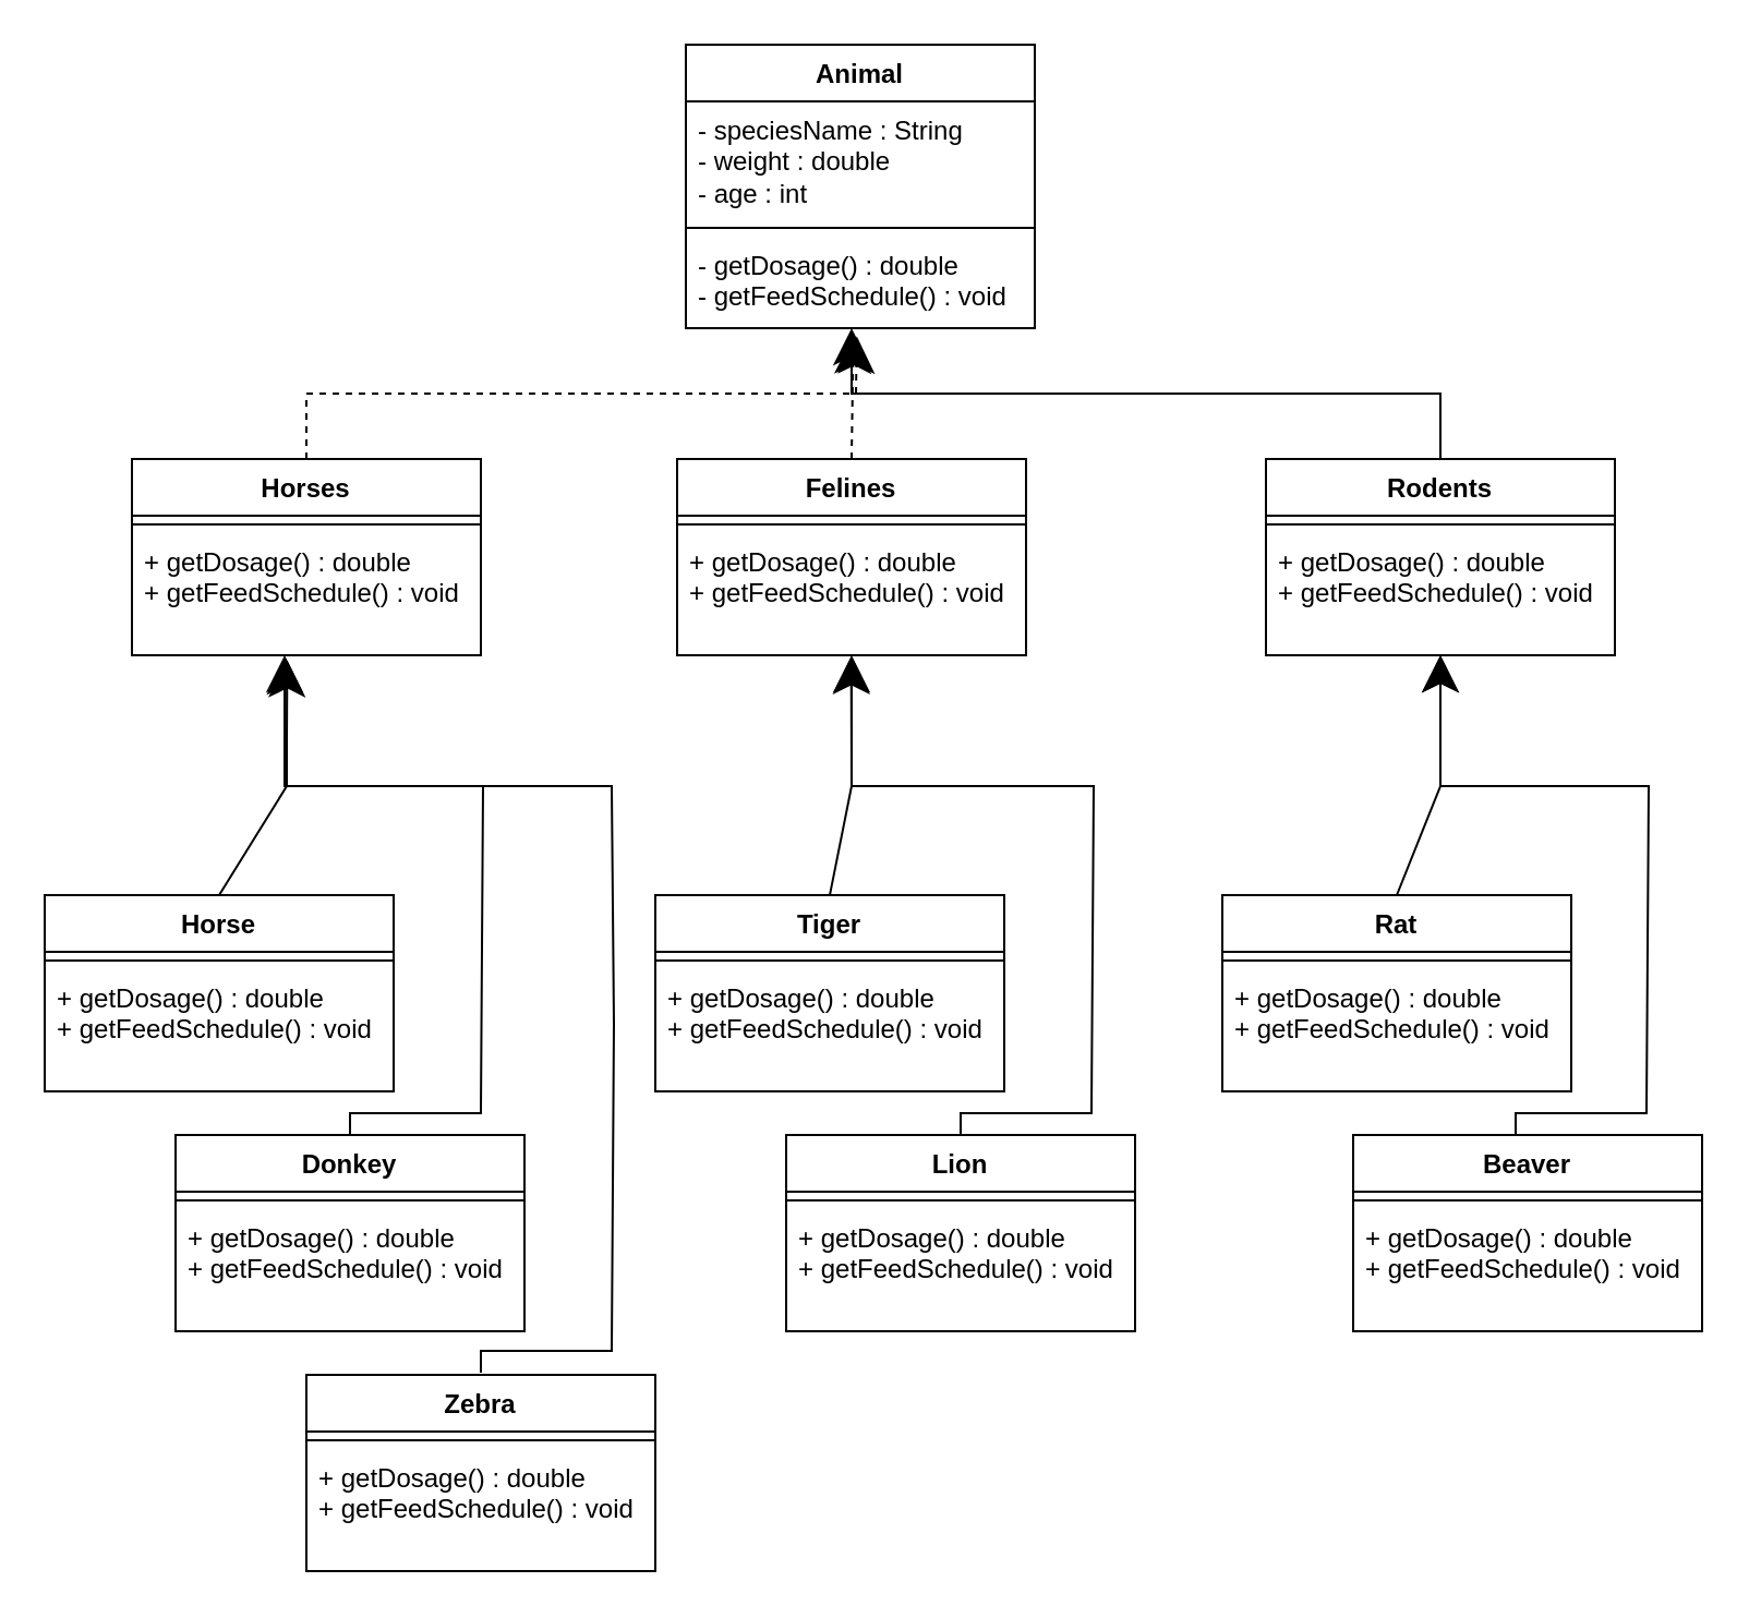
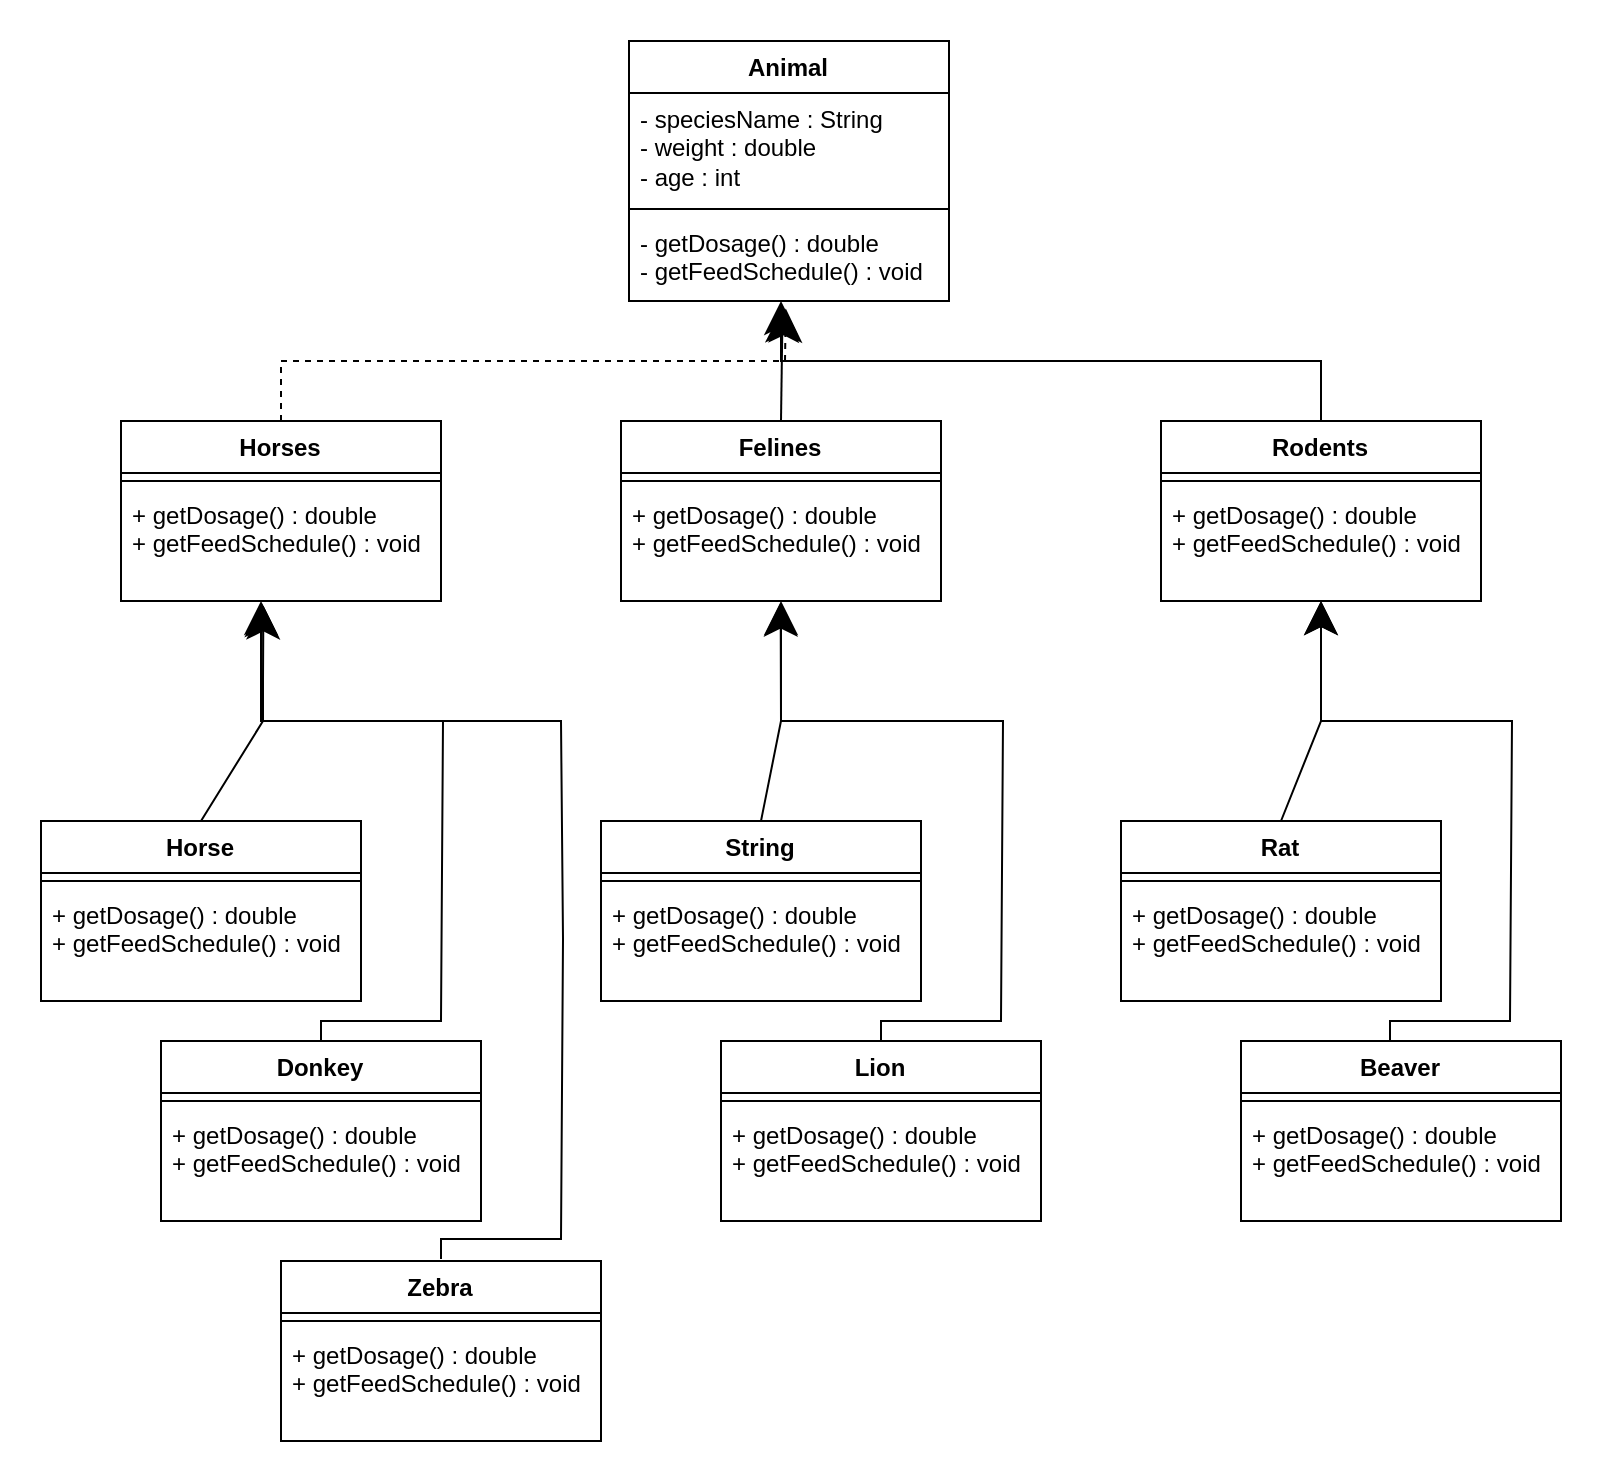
  <mxCell id="0" />
  <mxCell id="1" parent="0" />
  <mxCell id="2" value="Animal" style="swimlane;fontStyle=1;align=center;verticalAlign=top;childLayout=stackLayout;horizontal=1;startSize=26;horizontalStack=0;resizeParent=1;resizeParentMax=0;resizeLast=0;collapsible=1;marginBottom=0;whiteSpace=wrap;html=1;" vertex="1" parent="1"><mxGeometry x="314" y="20" width="160" height="130" as="geometry" /></mxCell>
  <mxCell id="3" value="-&amp;nbsp;speciesName : String&lt;br&gt;- weight : double&lt;br&gt;- age : int" style="text;strokeColor=none;fillColor=none;align=left;verticalAlign=top;spacingLeft=4;spacingRight=4;overflow=hidden;rotatable=0;points=[[0,0.5],[1,0.5]];portConstraint=eastwest;whiteSpace=wrap;html=1;" vertex="1" parent="2"><mxGeometry y="26" width="160" height="54" as="geometry" /></mxCell>
  <mxCell id="4" value="" style="line;strokeWidth=1;fillColor=none;align=left;verticalAlign=middle;spacingTop=-1;spacingLeft=3;spacingRight=3;rotatable=0;labelPosition=right;points=[];portConstraint=eastwest;strokeColor=inherit;" vertex="1" parent="2"><mxGeometry y="80" width="160" height="8" as="geometry" /></mxCell>
  <mxCell id="5" value="- getDosage() : double&lt;br&gt;- getFeedSchedule() : void" style="text;strokeColor=none;fillColor=none;align=left;verticalAlign=top;spacingLeft=4;spacingRight=4;overflow=hidden;rotatable=0;points=[[0,0.5],[1,0.5]];portConstraint=eastwest;whiteSpace=wrap;html=1;" vertex="1" parent="2"><mxGeometry y="88" width="160" height="42" as="geometry" /></mxCell>
  <mxCell id="6" value="Horses" style="swimlane;fontStyle=1;align=center;verticalAlign=top;childLayout=stackLayout;horizontal=1;startSize=26;horizontalStack=0;resizeParent=1;resizeParentMax=0;resizeLast=0;collapsible=1;marginBottom=0;whiteSpace=wrap;html=1;" vertex="1" parent="1"><mxGeometry x="60" y="210" width="160" height="90" as="geometry" /></mxCell>
  <mxCell id="7" value="" style="line;strokeWidth=1;fillColor=none;align=left;verticalAlign=middle;spacingTop=-1;spacingLeft=3;spacingRight=3;rotatable=0;labelPosition=right;points=[];portConstraint=eastwest;strokeColor=inherit;" vertex="1" parent="6"><mxGeometry y="26" width="160" height="8" as="geometry" /></mxCell>
  <mxCell id="8" value="+ getDosage() : double&lt;br&gt;+ getFeedSchedule() : void" style="text;strokeColor=none;fillColor=none;align=left;verticalAlign=top;spacingLeft=4;spacingRight=4;overflow=hidden;rotatable=0;points=[[0,0.5],[1,0.5]];portConstraint=eastwest;whiteSpace=wrap;html=1;" vertex="1" parent="6"><mxGeometry y="34" width="160" height="56" as="geometry" /></mxCell>
  <mxCell id="9" value="Felines" style="swimlane;fontStyle=1;align=center;verticalAlign=top;childLayout=stackLayout;horizontal=1;startSize=26;horizontalStack=0;resizeParent=1;resizeParentMax=0;resizeLast=0;collapsible=1;marginBottom=0;whiteSpace=wrap;html=1;" vertex="1" parent="1"><mxGeometry x="310" y="210" width="160" height="90" as="geometry" /></mxCell>
  <mxCell id="10" value="" style="line;strokeWidth=1;fillColor=none;align=left;verticalAlign=middle;spacingTop=-1;spacingLeft=3;spacingRight=3;rotatable=0;labelPosition=right;points=[];portConstraint=eastwest;strokeColor=inherit;" vertex="1" parent="9"><mxGeometry y="26" width="160" height="8" as="geometry" /></mxCell>
  <mxCell id="11" value="+ getDosage() : double&lt;br&gt;+ getFeedSchedule() : void" style="text;strokeColor=none;fillColor=none;align=left;verticalAlign=top;spacingLeft=4;spacingRight=4;overflow=hidden;rotatable=0;points=[[0,0.5],[1,0.5]];portConstraint=eastwest;whiteSpace=wrap;html=1;" vertex="1" parent="9"><mxGeometry y="34" width="160" height="56" as="geometry" /></mxCell>
  <mxCell id="12" value="Rodents" style="swimlane;fontStyle=1;align=center;verticalAlign=top;childLayout=stackLayout;horizontal=1;startSize=26;horizontalStack=0;resizeParent=1;resizeParentMax=0;resizeLast=0;collapsible=1;marginBottom=0;whiteSpace=wrap;html=1;" vertex="1" parent="1"><mxGeometry x="580" y="210" width="160" height="90" as="geometry" /></mxCell>
  <mxCell id="13" value="" style="line;strokeWidth=1;fillColor=none;align=left;verticalAlign=middle;spacingTop=-1;spacingLeft=3;spacingRight=3;rotatable=0;labelPosition=right;points=[];portConstraint=eastwest;strokeColor=inherit;" vertex="1" parent="12"><mxGeometry y="26" width="160" height="8" as="geometry" /></mxCell>
  <mxCell id="14" value="+ getDosage() : double&lt;br&gt;+ getFeedSchedule() : void" style="text;strokeColor=none;fillColor=none;align=left;verticalAlign=top;spacingLeft=4;spacingRight=4;overflow=hidden;rotatable=0;points=[[0,0.5],[1,0.5]];portConstraint=eastwest;whiteSpace=wrap;html=1;" vertex="1" parent="12"><mxGeometry y="34" width="160" height="56" as="geometry" /></mxCell>
  <mxCell id="15" value="" style="endArrow=classic;endFill=1;endSize=14;html=1;rounded=0;exitX=0.5;exitY=0;exitDx=0;exitDy=0;entryX=0.49;entryY=1.09;entryDx=0;entryDy=0;entryPerimeter=0;dashed=1;" edge="1" parent="1" source="6" target="5"><mxGeometry width="160" relative="1" as="geometry"><mxPoint x="150" y="200" as="sourcePoint" /><mxPoint x="470" y="230" as="targetPoint" /><Array as="points"><mxPoint x="140" y="180" /><mxPoint x="392" y="180" /></Array></mxGeometry></mxCell>
- <mxCell id="16" value="" style="endArrow=classic;endFill=1;endSize=14;html=1;rounded=0;exitX=0.5;exitY=0;exitDx=0;exitDy=0;entryX=0.48;entryY=1.09;entryDx=0;entryDy=0;entryPerimeter=0;dashed=1;" edge="1" parent="1" source="9" target="5"><mxGeometry width="160" relative="1" as="geometry"><mxPoint x="150" y="220" as="sourcePoint" /><mxPoint x="402" y="164" as="targetPoint" /></mxGeometry></mxCell>
+ <mxCell id="16" value="" style="endArrow=classic;endFill=1;endSize=14;html=1;rounded=0;exitX=0.5;exitY=0;exitDx=0;exitDy=0;entryX=0.48;entryY=1.09;entryDx=0;entryDy=0;entryPerimeter=0;" edge="1" parent="1" source="9" target="5"><mxGeometry width="160" relative="1" as="geometry"><mxPoint x="150" y="220" as="sourcePoint" /><mxPoint x="402" y="164" as="targetPoint" /></mxGeometry></mxCell>
  <mxCell id="17" value="" style="endArrow=classic;endFill=1;endSize=14;html=1;rounded=0;exitX=0.5;exitY=0;exitDx=0;exitDy=0;" edge="1" parent="1" source="12"><mxGeometry width="160" relative="1" as="geometry"><mxPoint x="400" y="220" as="sourcePoint" /><mxPoint x="390" y="150" as="targetPoint" /><Array as="points"><mxPoint x="660" y="180" /><mxPoint x="490" y="180" /><mxPoint x="390" y="180" /></Array></mxGeometry></mxCell>
  <mxCell id="18" value="Horse" style="swimlane;fontStyle=1;align=center;verticalAlign=top;childLayout=stackLayout;horizontal=1;startSize=26;horizontalStack=0;resizeParent=1;resizeParentMax=0;resizeLast=0;collapsible=1;marginBottom=0;whiteSpace=wrap;html=1;" vertex="1" parent="1"><mxGeometry x="20" y="410" width="160" height="90" as="geometry" /></mxCell>
  <mxCell id="19" value="" style="line;strokeWidth=1;fillColor=none;align=left;verticalAlign=middle;spacingTop=-1;spacingLeft=3;spacingRight=3;rotatable=0;labelPosition=right;points=[];portConstraint=eastwest;strokeColor=inherit;" vertex="1" parent="18"><mxGeometry y="26" width="160" height="8" as="geometry" /></mxCell>
  <mxCell id="20" value="+ getDosage() : double&lt;br&gt;+ getFeedSchedule() : void" style="text;strokeColor=none;fillColor=none;align=left;verticalAlign=top;spacingLeft=4;spacingRight=4;overflow=hidden;rotatable=0;points=[[0,0.5],[1,0.5]];portConstraint=eastwest;whiteSpace=wrap;html=1;" vertex="1" parent="18"><mxGeometry y="34" width="160" height="56" as="geometry" /></mxCell>
  <mxCell id="21" value="Donkey" style="swimlane;fontStyle=1;align=center;verticalAlign=top;childLayout=stackLayout;horizontal=1;startSize=26;horizontalStack=0;resizeParent=1;resizeParentMax=0;resizeLast=0;collapsible=1;marginBottom=0;whiteSpace=wrap;html=1;" vertex="1" parent="1"><mxGeometry x="80" y="520" width="160" height="90" as="geometry" /></mxCell>
  <mxCell id="22" value="" style="line;strokeWidth=1;fillColor=none;align=left;verticalAlign=middle;spacingTop=-1;spacingLeft=3;spacingRight=3;rotatable=0;labelPosition=right;points=[];portConstraint=eastwest;strokeColor=inherit;" vertex="1" parent="21"><mxGeometry y="26" width="160" height="8" as="geometry" /></mxCell>
  <mxCell id="23" value="+ getDosage() : double&lt;br&gt;+ getFeedSchedule() : void" style="text;strokeColor=none;fillColor=none;align=left;verticalAlign=top;spacingLeft=4;spacingRight=4;overflow=hidden;rotatable=0;points=[[0,0.5],[1,0.5]];portConstraint=eastwest;whiteSpace=wrap;html=1;" vertex="1" parent="21"><mxGeometry y="34" width="160" height="56" as="geometry" /></mxCell>
  <mxCell id="24" value="Zebra" style="swimlane;fontStyle=1;align=center;verticalAlign=top;childLayout=stackLayout;horizontal=1;startSize=26;horizontalStack=0;resizeParent=1;resizeParentMax=0;resizeLast=0;collapsible=1;marginBottom=0;whiteSpace=wrap;html=1;" vertex="1" parent="1"><mxGeometry x="140" y="630" width="160" height="90" as="geometry" /></mxCell>
  <mxCell id="25" value="" style="line;strokeWidth=1;fillColor=none;align=left;verticalAlign=middle;spacingTop=-1;spacingLeft=3;spacingRight=3;rotatable=0;labelPosition=right;points=[];portConstraint=eastwest;strokeColor=inherit;" vertex="1" parent="24"><mxGeometry y="26" width="160" height="8" as="geometry" /></mxCell>
  <mxCell id="26" value="+ getDosage() : double&lt;br&gt;+ getFeedSchedule() : void" style="text;strokeColor=none;fillColor=none;align=left;verticalAlign=top;spacingLeft=4;spacingRight=4;overflow=hidden;rotatable=0;points=[[0,0.5],[1,0.5]];portConstraint=eastwest;whiteSpace=wrap;html=1;" vertex="1" parent="24"><mxGeometry y="34" width="160" height="56" as="geometry" /></mxCell>
- <mxCell id="27" value="Tiger" style="swimlane;fontStyle=1;align=center;verticalAlign=top;childLayout=stackLayout;horizontal=1;startSize=26;horizontalStack=0;resizeParent=1;resizeParentMax=0;resizeLast=0;collapsible=1;marginBottom=0;whiteSpace=wrap;html=1;" vertex="1" parent="1"><mxGeometry x="300" y="410" width="160" height="90" as="geometry" /></mxCell>
+ <mxCell id="27" value="String" style="swimlane;fontStyle=1;align=center;verticalAlign=top;childLayout=stackLayout;horizontal=1;startSize=26;horizontalStack=0;resizeParent=1;resizeParentMax=0;resizeLast=0;collapsible=1;marginBottom=0;whiteSpace=wrap;html=1;" vertex="1" parent="1"><mxGeometry x="300" y="410" width="160" height="90" as="geometry" /></mxCell>
  <mxCell id="28" value="" style="line;strokeWidth=1;fillColor=none;align=left;verticalAlign=middle;spacingTop=-1;spacingLeft=3;spacingRight=3;rotatable=0;labelPosition=right;points=[];portConstraint=eastwest;strokeColor=inherit;" vertex="1" parent="27"><mxGeometry y="26" width="160" height="8" as="geometry" /></mxCell>
  <mxCell id="29" value="+ getDosage() : double&lt;br&gt;+ getFeedSchedule() : void" style="text;strokeColor=none;fillColor=none;align=left;verticalAlign=top;spacingLeft=4;spacingRight=4;overflow=hidden;rotatable=0;points=[[0,0.5],[1,0.5]];portConstraint=eastwest;whiteSpace=wrap;html=1;" vertex="1" parent="27"><mxGeometry y="34" width="160" height="56" as="geometry" /></mxCell>
  <mxCell id="30" value="Lion" style="swimlane;fontStyle=1;align=center;verticalAlign=top;childLayout=stackLayout;horizontal=1;startSize=26;horizontalStack=0;resizeParent=1;resizeParentMax=0;resizeLast=0;collapsible=1;marginBottom=0;whiteSpace=wrap;html=1;" vertex="1" parent="1"><mxGeometry x="360" y="520" width="160" height="90" as="geometry" /></mxCell>
  <mxCell id="31" value="" style="line;strokeWidth=1;fillColor=none;align=left;verticalAlign=middle;spacingTop=-1;spacingLeft=3;spacingRight=3;rotatable=0;labelPosition=right;points=[];portConstraint=eastwest;strokeColor=inherit;" vertex="1" parent="30"><mxGeometry y="26" width="160" height="8" as="geometry" /></mxCell>
  <mxCell id="32" value="+ getDosage() : double&lt;br&gt;+ getFeedSchedule() : void" style="text;strokeColor=none;fillColor=none;align=left;verticalAlign=top;spacingLeft=4;spacingRight=4;overflow=hidden;rotatable=0;points=[[0,0.5],[1,0.5]];portConstraint=eastwest;whiteSpace=wrap;html=1;" vertex="1" parent="30"><mxGeometry y="34" width="160" height="56" as="geometry" /></mxCell>
  <mxCell id="33" value="Rat" style="swimlane;fontStyle=1;align=center;verticalAlign=top;childLayout=stackLayout;horizontal=1;startSize=26;horizontalStack=0;resizeParent=1;resizeParentMax=0;resizeLast=0;collapsible=1;marginBottom=0;whiteSpace=wrap;html=1;" vertex="1" parent="1"><mxGeometry x="560" y="410" width="160" height="90" as="geometry" /></mxCell>
  <mxCell id="34" value="" style="line;strokeWidth=1;fillColor=none;align=left;verticalAlign=middle;spacingTop=-1;spacingLeft=3;spacingRight=3;rotatable=0;labelPosition=right;points=[];portConstraint=eastwest;strokeColor=inherit;" vertex="1" parent="33"><mxGeometry y="26" width="160" height="8" as="geometry" /></mxCell>
  <mxCell id="35" value="+ getDosage() : double&lt;br&gt;+ getFeedSchedule() : void" style="text;strokeColor=none;fillColor=none;align=left;verticalAlign=top;spacingLeft=4;spacingRight=4;overflow=hidden;rotatable=0;points=[[0,0.5],[1,0.5]];portConstraint=eastwest;whiteSpace=wrap;html=1;" vertex="1" parent="33"><mxGeometry y="34" width="160" height="56" as="geometry" /></mxCell>
  <mxCell id="36" value="Beaver" style="swimlane;fontStyle=1;align=center;verticalAlign=top;childLayout=stackLayout;horizontal=1;startSize=26;horizontalStack=0;resizeParent=1;resizeParentMax=0;resizeLast=0;collapsible=1;marginBottom=0;whiteSpace=wrap;html=1;" vertex="1" parent="1"><mxGeometry x="620" y="520" width="160" height="90" as="geometry" /></mxCell>
  <mxCell id="37" value="" style="line;strokeWidth=1;fillColor=none;align=left;verticalAlign=middle;spacingTop=-1;spacingLeft=3;spacingRight=3;rotatable=0;labelPosition=right;points=[];portConstraint=eastwest;strokeColor=inherit;" vertex="1" parent="36"><mxGeometry y="26" width="160" height="8" as="geometry" /></mxCell>
  <mxCell id="38" value="+ getDosage() : double&lt;br&gt;+ getFeedSchedule() : void" style="text;strokeColor=none;fillColor=none;align=left;verticalAlign=top;spacingLeft=4;spacingRight=4;overflow=hidden;rotatable=0;points=[[0,0.5],[1,0.5]];portConstraint=eastwest;whiteSpace=wrap;html=1;" vertex="1" parent="36"><mxGeometry y="34" width="160" height="56" as="geometry" /></mxCell>
  <mxCell id="39" value="" style="endArrow=classic;endFill=1;endSize=14;html=1;rounded=0;exitX=0.5;exitY=0;exitDx=0;exitDy=0;entryX=0.445;entryY=1.04;entryDx=0;entryDy=0;entryPerimeter=0;" edge="1" parent="1" source="18" target="8"><mxGeometry width="160" relative="1" as="geometry"><mxPoint x="142" y="376" as="sourcePoint" /><mxPoint x="394" y="320" as="targetPoint" /><Array as="points"><mxPoint x="131" y="360" /><mxPoint x="131" y="340" /></Array></mxGeometry></mxCell>
  <mxCell id="40" value="" style="endArrow=classic;endFill=1;endSize=14;html=1;rounded=0;exitX=0.5;exitY=0;exitDx=0;exitDy=0;entryX=0.44;entryY=1.019;entryDx=0;entryDy=0;entryPerimeter=0;" edge="1" parent="1" source="21" target="8"><mxGeometry width="160" relative="1" as="geometry"><mxPoint x="190" y="478" as="sourcePoint" /><mxPoint x="130" y="310" as="targetPoint" /><Array as="points"><mxPoint x="160" y="510" /><mxPoint x="220" y="510" /><mxPoint x="221" y="360" /><mxPoint x="130" y="360" /></Array></mxGeometry></mxCell>
  <mxCell id="41" value="" style="endArrow=classic;endFill=1;endSize=14;html=1;rounded=0;exitX=0.5;exitY=0;exitDx=0;exitDy=0;" edge="1" parent="1"><mxGeometry width="160" relative="1" as="geometry"><mxPoint x="220" y="629" as="sourcePoint" /><mxPoint x="130" y="300" as="targetPoint" /><Array as="points"><mxPoint x="220" y="619" /><mxPoint x="280" y="619" /><mxPoint x="281" y="469" /><mxPoint x="280" y="360" /><mxPoint x="130" y="360" /></Array></mxGeometry></mxCell>
  <mxCell id="42" value="" style="endArrow=classic;endFill=1;endSize=14;html=1;rounded=0;exitX=0.5;exitY=0;exitDx=0;exitDy=0;" edge="1" parent="1"><mxGeometry width="160" relative="1" as="geometry"><mxPoint x="440" y="520" as="sourcePoint" /><mxPoint x="390" y="300" as="targetPoint" /><Array as="points"><mxPoint x="440" y="510" /><mxPoint x="500" y="510" /><mxPoint x="501" y="360" /><mxPoint x="390" y="360" /></Array></mxGeometry></mxCell>
  <mxCell id="43" value="" style="endArrow=classic;endFill=1;endSize=14;html=1;rounded=0;exitX=0.5;exitY=0;exitDx=0;exitDy=0;entryX=0.499;entryY=1.014;entryDx=0;entryDy=0;entryPerimeter=0;" edge="1" parent="1" target="11"><mxGeometry width="160" relative="1" as="geometry"><mxPoint x="380" y="410" as="sourcePoint" /><mxPoint x="411" y="302" as="targetPoint" /><Array as="points"><mxPoint x="390" y="360" /></Array></mxGeometry></mxCell>
  <mxCell id="44" value="" style="endArrow=classic;endFill=1;endSize=14;html=1;rounded=0;exitX=0.5;exitY=0;exitDx=0;exitDy=0;" edge="1" parent="1"><mxGeometry width="160" relative="1" as="geometry"><mxPoint x="694.5" y="520" as="sourcePoint" /><mxPoint x="660" y="300" as="targetPoint" /><Array as="points"><mxPoint x="694.5" y="510" /><mxPoint x="754.5" y="510" /><mxPoint x="755.5" y="360" /><mxPoint x="660" y="360" /></Array></mxGeometry></mxCell>
  <mxCell id="45" value="" style="endArrow=classic;endFill=1;endSize=14;html=1;rounded=0;exitX=0.5;exitY=0;exitDx=0;exitDy=0;" edge="1" parent="1"><mxGeometry width="160" relative="1" as="geometry"><mxPoint x="640" y="410" as="sourcePoint" /><mxPoint x="660" y="300" as="targetPoint" /><Array as="points"><mxPoint x="660" y="360" /></Array></mxGeometry></mxCell>
